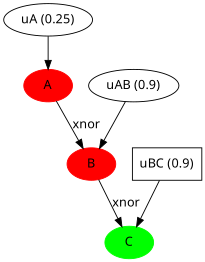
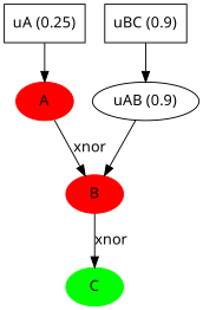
  digraph {
    fontname="Noto Sans"
    node [fontname="Noto Sans"]
    edge [fontname="Noto Sans"]
-   n1 [label="uA (0.25)" shape=ellipse]
+   n1 [label="uA (0.25)" shape=box]
    A [color=red style=filled]
    B [color=red style=filled]
    n4 [label="uAB (0.9)" shape=ellipse]
    C [color=green style=filled]
    n6 [label="uBC (0.9)" shape=box]
    n1 -> A
    A -> B [label=xnor]
    B -> C [label=xnor]
    n4 -> B
-   n6 -> C
+   n6 -> n4
  }
